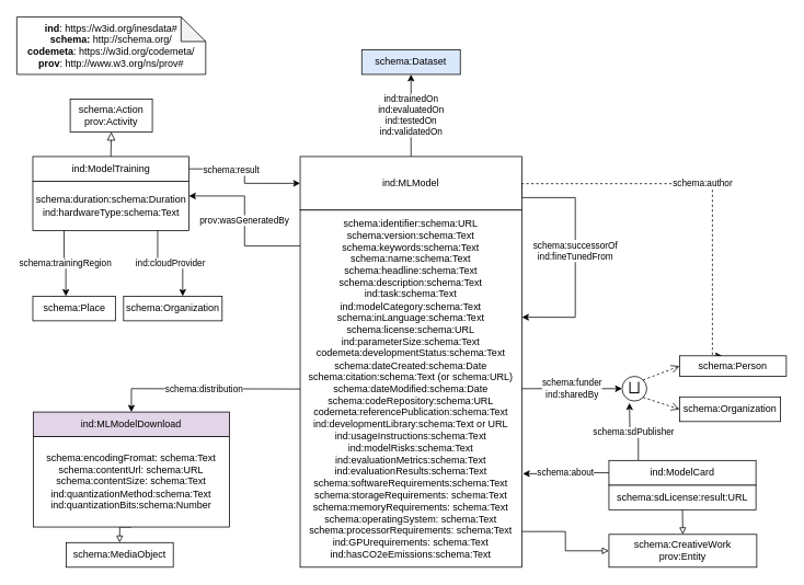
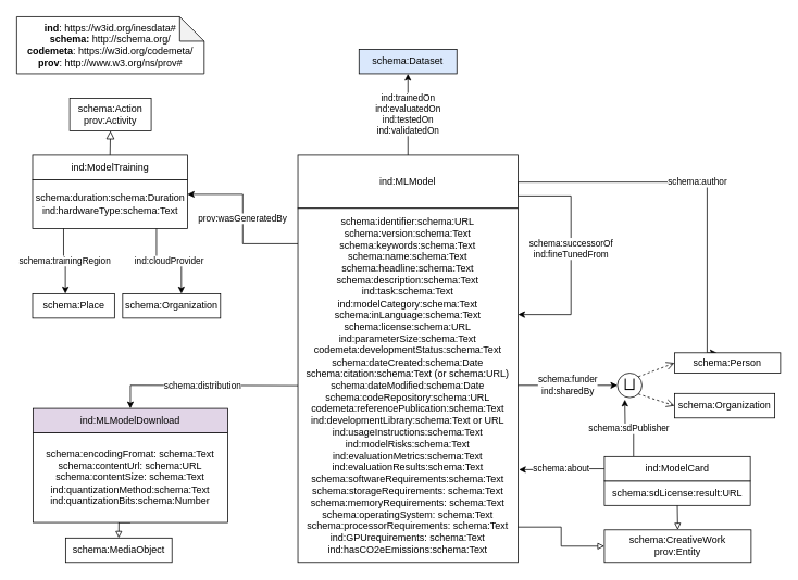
  <mxCell id="0" />
  <mxCell id="1" parent="0" />
  <mxCell id="2" value="&lt;div&gt;&lt;b&gt;ind&lt;/b&gt;: https://w3id.org/inesdata#&lt;/div&gt;&lt;div&gt;&lt;b&gt;schema:&lt;/b&gt; http://schema.org/&lt;br&gt;&lt;/div&gt;&lt;div&gt;&lt;b&gt;codemeta&lt;/b&gt;:&lt;b&gt; &lt;/b&gt;https://w3id.org/codemeta/&lt;/div&gt;&lt;div&gt;&lt;b&gt;prov&lt;/b&gt;: http://www.w3.org/ns/prov#&lt;/div&gt;" style="shape=note;whiteSpace=wrap;html=1;backgroundOutline=1;darkOpacity=0.05;" vertex="1" parent="1"><mxGeometry x="20" y="20" width="230" height="70" as="geometry" /></mxCell>
  <mxCell id="3" value="" style="endArrow=block;html=1;fontColor=#000099;exitX=0.5;exitY=0;exitDx=0;exitDy=0;endFill=0;entryX=0.5;entryY=1;entryDx=0;entryDy=0;endSize=8;arcSize=0;rounded=0;" edge="1" source="23" target="4" parent="1"><mxGeometry width="50" height="50" relative="1" as="geometry"><mxPoint x="85" y="110" as="sourcePoint" /><mxPoint x="243" y="110" as="targetPoint" /></mxGeometry></mxCell>
  <mxCell id="4" value="&lt;div&gt;schema:Action&lt;/div&gt;&lt;div&gt;prov:Activity&lt;/div&gt;" style="rounded=0;whiteSpace=wrap;html=1;snapToPoint=1;points=[[0.1,0],[0.2,0],[0.3,0],[0.4,0],[0.5,0],[0.6,0],[0.7,0],[0.8,0],[0.9,0],[0,0.1],[0,0.3],[0,0.5],[0,0.7],[0,0.9],[0.1,1],[0.2,1],[0.3,1],[0.4,1],[0.5,1],[0.6,1],[0.7,1],[0.8,1],[0.9,1],[1,0.1],[1,0.3],[1,0.5],[1,0.7],[1,0.9]];" vertex="1" parent="1"><mxGeometry x="85" y="120" width="100" height="40" as="geometry" /></mxCell>
- <mxCell id="5" style="edgeStyle=orthogonalEdgeStyle;rounded=0;orthogonalLoop=1;jettySize=auto;html=1;exitX=1;exitY=0.5;exitDx=0;exitDy=0;entryX=0;entryY=0.5;entryDx=0;entryDy=0;" edge="1" parent="1" source="23" target="29"><mxGeometry relative="1" as="geometry" /></mxCell>
- <mxCell id="6" value="&lt;div&gt;schema:result&lt;/div&gt;" style="edgeLabel;html=1;align=center;verticalAlign=middle;resizable=0;points=[];" vertex="1" connectable="0" parent="5"><mxGeometry x="-0.333" y="-1" relative="1" as="geometry"><mxPoint as="offset" /></mxGeometry></mxCell>
  <mxCell id="7" value="ind:trainedOn&lt;br&gt;ind:evaluatedOn&lt;br&gt;ind:testedOn&lt;br&gt;ind:validatedOn" style="edgeStyle=orthogonalEdgeStyle;rounded=0;orthogonalLoop=1;jettySize=auto;html=1;exitX=0.5;exitY=0;exitDx=0;exitDy=0;entryX=0.5;entryY=1;entryDx=0;entryDy=0;" edge="1" parent="1" source="29" target="10"><mxGeometry relative="1" as="geometry" /></mxCell>
- <mxCell id="8" value="schema:author" style="edgeStyle=orthogonalEdgeStyle;rounded=0;orthogonalLoop=1;jettySize=auto;html=1;exitX=1;exitY=0.7;exitDx=0;exitDy=0;entryX=0.4;entryY=0;entryDx=0;entryDy=0;dashed=1;" edge="1" parent="1" source="29" target="12"><mxGeometry relative="1" as="geometry"><mxPoint x="710" y="110" as="targetPoint" /><Array as="points"><mxPoint x="635" y="223" /><mxPoint x="867" y="223" /></Array></mxGeometry></mxCell>
+ <mxCell id="8" value="schema:author" style="edgeStyle=orthogonalEdgeStyle;rounded=0;orthogonalLoop=1;jettySize=auto;html=1;exitX=1;exitY=0.7;exitDx=0;exitDy=0;entryX=0.4;entryY=0;entryDx=0;entryDy=0;" edge="1" parent="1" source="29" target="12"><mxGeometry relative="1" as="geometry"><mxPoint x="710" y="110" as="targetPoint" /><Array as="points"><mxPoint x="635" y="223" /><mxPoint x="867" y="223" /></Array></mxGeometry></mxCell>
  <mxCell id="9" value="&lt;div&gt;schema:distribution&lt;/div&gt;" style="edgeStyle=orthogonalEdgeStyle;rounded=0;orthogonalLoop=1;jettySize=auto;html=1;exitDx=0;exitDy=0;entryX=0.5;entryY=0;entryDx=0;entryDy=0;" edge="1" parent="1" source="30" target="21"><mxGeometry relative="1" as="geometry"><mxPoint x="532" y="530" as="targetPoint" /></mxGeometry></mxCell>
  <mxCell id="10" value="schema:Dataset" style="rounded=0;whiteSpace=wrap;html=1;snapToPoint=1;points=[[0.1,0],[0.2,0],[0.3,0],[0.4,0],[0.5,0],[0.6,0],[0.7,0],[0.8,0],[0.9,0],[0,0.1],[0,0.3],[0,0.5],[0,0.7],[0,0.9],[0.1,1],[0.2,1],[0.3,1],[0.4,1],[0.5,1],[0.6,1],[0.7,1],[0.8,1],[0.9,1],[1,0.1],[1,0.3],[1,0.5],[1,0.7],[1,0.9]];fillColor=#dae8fc;" vertex="1" parent="1"><mxGeometry x="440" y="60" width="120" height="30" as="geometry" /></mxCell>
  <mxCell id="11" value="&lt;span class=&quot;st&quot;&gt;⨆&lt;/span&gt;" style="ellipse;whiteSpace=wrap;html=1;aspect=fixed;fontSize=17;" vertex="1" parent="1"><mxGeometry x="757" y="457.61" width="30" height="30" as="geometry" /></mxCell>
  <mxCell id="12" value="schema:Person" style="rounded=0;whiteSpace=wrap;html=1;snapToPoint=1;points=[[0.1,0],[0.2,0],[0.3,0],[0.4,0],[0.5,0],[0.6,0],[0.7,0],[0.8,0],[0.9,0],[0,0.1],[0,0.3],[0,0.5],[0,0.7],[0,0.9],[0.1,1],[0.2,1],[0.3,1],[0.4,1],[0.5,1],[0.6,1],[0.7,1],[0.8,1],[0.9,1],[1,0.1],[1,0.3],[1,0.5],[1,0.7],[1,0.9]];" vertex="1" parent="1"><mxGeometry x="827" y="432.61" width="130" height="25" as="geometry" /></mxCell>
  <mxCell id="13" value="schema:Organization" style="rounded=0;whiteSpace=wrap;html=1;snapToPoint=1;points=[[0.1,0],[0.2,0],[0.3,0],[0.4,0],[0.5,0],[0.6,0],[0.7,0],[0.8,0],[0.9,0],[0,0.1],[0,0.3],[0,0.5],[0,0.7],[0,0.9],[0.1,1],[0.2,1],[0.3,1],[0.4,1],[0.5,1],[0.6,1],[0.7,1],[0.8,1],[0.9,1],[1,0.1],[1,0.3],[1,0.5],[1,0.7],[1,0.9]];" vertex="1" parent="1"><mxGeometry x="827" y="482.61" width="123" height="30" as="geometry" /></mxCell>
  <mxCell id="14" value="" style="endArrow=open;html=1;fontColor=#000099;exitX=1;exitY=0;exitDx=0;exitDy=0;endFill=0;dashed=1;entryX=0;entryY=0.5;entryDx=0;entryDy=0;endSize=8;arcSize=0;rounded=0;" edge="1" source="11" target="12" parent="1"><mxGeometry width="50" height="50" relative="1" as="geometry"><mxPoint x="621" y="252.61" as="sourcePoint" /><mxPoint x="779" y="252.61" as="targetPoint" /></mxGeometry></mxCell>
  <mxCell id="15" value="" style="endArrow=open;html=1;fontColor=#000099;exitX=1;exitY=1;exitDx=0;exitDy=0;endFill=0;dashed=1;entryX=0;entryY=0.5;entryDx=0;entryDy=0;endSize=8;arcSize=0;rounded=0;" edge="1" source="11" target="13" parent="1"><mxGeometry width="50" height="50" relative="1" as="geometry"><mxPoint x="804.607" y="242.003" as="sourcePoint" /><mxPoint x="846" y="227.61" as="targetPoint" /></mxGeometry></mxCell>
  <mxCell id="16" value="schema:Place" style="rounded=0;whiteSpace=wrap;html=1;snapToPoint=1;points=[[0.1,0],[0.2,0],[0.3,0],[0.4,0],[0.5,0],[0.6,0],[0.7,0],[0.8,0],[0.9,0],[0,0.1],[0,0.3],[0,0.5],[0,0.7],[0,0.9],[0.1,1],[0.2,1],[0.3,1],[0.4,1],[0.5,1],[0.6,1],[0.7,1],[0.8,1],[0.9,1],[1,0.1],[1,0.3],[1,0.5],[1,0.7],[1,0.9]];" vertex="1" parent="1"><mxGeometry x="39.5" y="360" width="100.5" height="30" as="geometry" /></mxCell>
  <mxCell id="17" style="edgeStyle=orthogonalEdgeStyle;rounded=0;orthogonalLoop=1;jettySize=auto;html=1;exitX=0.5;exitY=1;exitDx=0;exitDy=0;entryX=0.5;entryY=0;entryDx=0;entryDy=0;endArrow=block;endFill=0;" edge="1" parent="1" source="20" target="18"><mxGeometry relative="1" as="geometry" /></mxCell>
  <mxCell id="18" value="schema:MediaObject" style="rounded=0;whiteSpace=wrap;html=1;snapToPoint=1;points=[[0.1,0],[0.2,0],[0.3,0],[0.4,0],[0.5,0],[0.6,0],[0.7,0],[0.8,0],[0.9,0],[0,0.1],[0,0.3],[0,0.5],[0,0.7],[0,0.9],[0.1,1],[0.2,1],[0.3,1],[0.4,1],[0.5,1],[0.6,1],[0.7,1],[0.8,1],[0.9,1],[1,0.1],[1,0.3],[1,0.5],[1,0.7],[1,0.9]];" vertex="1" parent="1"><mxGeometry x="80" y="660" width="130.5" height="30" as="geometry" /></mxCell>
  <mxCell id="19" value="" style="group" vertex="1" connectable="0" parent="1"><mxGeometry x="40" y="501" width="239" height="140" as="geometry" /></mxCell>
  <mxCell id="20" value="&lt;div&gt;schema:encodingFromat: schema:Text&lt;/div&gt;&lt;div&gt;schema:contentUrl: schema:URL&lt;/div&gt;&lt;div&gt;schema:contentSize: schema:Text&lt;/div&gt;&lt;div&gt;ind:quantizationMethod:schema:Text&lt;/div&gt;&lt;div&gt;ind:quantizationBits:schema:Number&lt;br&gt;&lt;/div&gt;" style="rounded=0;whiteSpace=wrap;html=1;snapToPoint=1;points=[[0.1,0],[0.2,0],[0.3,0],[0.4,0],[0.5,0],[0.6,0],[0.7,0],[0.8,0],[0.9,0],[0,0.1],[0,0.3],[0,0.5],[0,0.7],[0,0.9],[0.1,1],[0.2,1],[0.3,1],[0.4,1],[0.5,1],[0.6,1],[0.7,1],[0.8,1],[0.9,1],[1,0.1],[1,0.3],[1,0.5],[1,0.7],[1,0.9]];" vertex="1" parent="19"><mxGeometry y="30" width="239" height="110" as="geometry" /></mxCell>
  <mxCell id="21" value="ind:MLModelDownload" style="rounded=0;whiteSpace=wrap;html=1;snapToPoint=1;points=[[0.1,0],[0.2,0],[0.3,0],[0.4,0],[0.5,0],[0.6,0],[0.7,0],[0.8,0],[0.9,0],[0,0.1],[0,0.3],[0,0.5],[0,0.7],[0,0.9],[0.1,1],[0.2,1],[0.3,1],[0.4,1],[0.5,1],[0.6,1],[0.7,1],[0.8,1],[0.9,1],[1,0.1],[1,0.3],[1,0.5],[1,0.7],[1,0.9]];fillColor=#e1d5e7;" vertex="1" parent="19"><mxGeometry width="239" height="30" as="geometry" /></mxCell>
  <mxCell id="22" value="" style="group" vertex="1" connectable="0" parent="1"><mxGeometry x="129.5" y="190" width="100" height="90" as="geometry" /></mxCell>
  <mxCell id="23" value="&lt;div&gt;ind:ModelTraining&lt;/div&gt;" style="rounded=0;whiteSpace=wrap;html=1;snapToPoint=1;points=[[0.1,0],[0.2,0],[0.3,0],[0.4,0],[0.5,0],[0.6,0],[0.7,0],[0.8,0],[0.9,0],[0,0.1],[0,0.3],[0,0.5],[0,0.7],[0,0.9],[0.1,1],[0.2,1],[0.3,1],[0.4,1],[0.5,1],[0.6,1],[0.7,1],[0.8,1],[0.9,1],[1,0.1],[1,0.3],[1,0.5],[1,0.7],[1,0.9]];" vertex="1" parent="22"><mxGeometry x="-90" width="190" height="30" as="geometry" /></mxCell>
  <mxCell id="24" value="&lt;div&gt;schema:duration:schema:Duration&lt;/div&gt;&lt;div&gt;ind:hardwareType:schema:Text&lt;/div&gt;" style="rounded=0;whiteSpace=wrap;html=1;snapToPoint=1;points=[[0.1,0],[0.2,0],[0.3,0],[0.4,0],[0.5,0],[0.6,0],[0.7,0],[0.8,0],[0.9,0],[0,0.1],[0,0.3],[0,0.5],[0,0.7],[0,0.9],[0.1,1],[0.2,1],[0.3,1],[0.4,1],[0.5,1],[0.6,1],[0.7,1],[0.8,1],[0.9,1],[1,0.1],[1,0.3],[1,0.5],[1,0.7],[1,0.9]];" vertex="1" parent="22"><mxGeometry x="-90" y="30" width="190" height="60" as="geometry" /></mxCell>
  <mxCell id="25" value="schema:Organization" style="rounded=0;whiteSpace=wrap;html=1;snapToPoint=1;points=[[0.1,0],[0.2,0],[0.3,0],[0.4,0],[0.5,0],[0.6,0],[0.7,0],[0.8,0],[0.9,0],[0,0.1],[0,0.3],[0,0.5],[0,0.7],[0,0.9],[0.1,1],[0.2,1],[0.3,1],[0.4,1],[0.5,1],[0.6,1],[0.7,1],[0.8,1],[0.9,1],[1,0.1],[1,0.3],[1,0.5],[1,0.7],[1,0.9]];" vertex="1" parent="1"><mxGeometry x="150" y="360" width="120" height="30" as="geometry" /></mxCell>
  <mxCell id="26" value="&lt;div&gt;ind:cloudProvider&lt;/div&gt;" style="edgeStyle=orthogonalEdgeStyle;rounded=0;orthogonalLoop=1;jettySize=auto;html=1;exitX=0.8;exitY=1;exitDx=0;exitDy=0;entryX=0.6;entryY=0;entryDx=0;entryDy=0;" edge="1" parent="1" source="24" target="25"><mxGeometry relative="1" as="geometry" /></mxCell>
  <mxCell id="27" value="" style="group" vertex="1" connectable="0" parent="1"><mxGeometry x="365" y="190" width="270" height="500" as="geometry" /></mxCell>
  <mxCell id="28" value="&lt;div&gt;schema:successorOf&lt;/div&gt;ind:fineTunedFrom" style="edgeStyle=orthogonalEdgeStyle;rounded=0;orthogonalLoop=1;jettySize=auto;html=1;exitX=1;exitY=0.5;exitDx=0;exitDy=0;entryX=1;entryY=0.3;entryDx=0;entryDy=0;" edge="1" parent="27" source="29" target="30"><mxGeometry relative="1" as="geometry"><Array as="points"><mxPoint x="270" y="50" /><mxPoint x="335" y="50" /><mxPoint x="335" y="196" /></Array></mxGeometry></mxCell>
  <mxCell id="29" value="ind:MLModel" style="rounded=0;whiteSpace=wrap;html=1;snapToPoint=1;points=[[0.1,0],[0.2,0],[0.3,0],[0.4,0],[0.5,0],[0.6,0],[0.7,0],[0.8,0],[0.9,0],[0,0.1],[0,0.3],[0,0.5],[0,0.7],[0,0.9],[0.1,1],[0.2,1],[0.3,1],[0.4,1],[0.5,1],[0.6,1],[0.7,1],[0.8,1],[0.9,1],[1,0.1],[1,0.3],[1,0.5],[1,0.7],[1,0.9]];" vertex="1" parent="27"><mxGeometry width="270" height="65.217" as="geometry" /></mxCell>
  <mxCell id="30" value="&lt;div&gt;schema:identifier:schema:URL&lt;br&gt;schema:version:schema:Text&lt;br&gt;schema:keywords:schema:Text&lt;br&gt;schema:name:schema:Text&lt;br&gt;schema:headline:schema:Text&lt;br&gt;schema:description:schema:Text&lt;br&gt;ind:task:schema:Text&lt;br&gt;ind:modelCategory:schema:Text&lt;br&gt;schema:inLanguage:schema:Text&lt;br&gt;schema:license:schema:URL&lt;br&gt;ind:parameterSize:schema:Text&lt;br&gt;codemeta:developmentStatus:schema:Text &lt;br&gt;schema:dateCreated:schema:Date&lt;br&gt;schema:citation:schema:Text (or schema:URL)&lt;br&gt;schema:dateModified:schema:Date&lt;br&gt;schema:codeRepository:schema:URL&lt;br&gt;codemeta:referencePublication:schema:Text&lt;br&gt;ind:developmentLibrary:schema:Text or URL&lt;br&gt;ind:usageInstructions:schema:Text&lt;br&gt;ind:modelRisks:schema:Text&lt;br&gt;&lt;/div&gt;&lt;div&gt;ind:evaluationMetrics:schema:Text&lt;br&gt;ind:evaluationResults:schema:Text&lt;br&gt;&lt;/div&gt;&lt;div&gt;schema:softwareRequirements:schema:Text&lt;/div&gt;schema:storageRequirements: schema:Text&lt;br&gt;schema:memoryRequirements: schema:Text&lt;br&gt;schema:operatingSystem: schema:Text&lt;br&gt;schema:processorRequirements: schema:Text&lt;br&gt;ind:GPUrequirements: schema:Text&lt;br&gt;&lt;div&gt;ind:hasCO2eEmissions:schema:Text&lt;/div&gt;" style="rounded=0;whiteSpace=wrap;html=1;snapToPoint=1;points=[[0.1,0],[0.2,0],[0.3,0],[0.4,0],[0.5,0],[0.6,0],[0.7,0],[0.8,0],[0.9,0],[0,0.1],[0,0.3],[0,0.5],[0,0.7],[0,0.9],[0.1,1],[0.2,1],[0.3,1],[0.4,1],[0.5,1],[0.6,1],[0.7,1],[0.8,1],[0.9,1],[1,0.1],[1,0.3],[1,0.5],[1,0.7],[1,0.9]];" vertex="1" parent="27"><mxGeometry y="65.217" width="270" height="434.783" as="geometry" /></mxCell>
  <mxCell id="31" value="schema:about" style="edgeStyle=orthogonalEdgeStyle;rounded=0;orthogonalLoop=1;jettySize=auto;html=1;exitX=0;exitY=0.5;exitDx=0;exitDy=0;entryX=1.004;entryY=0.738;entryDx=0;entryDy=0;entryPerimeter=0;" edge="1" parent="1" source="36" target="30"><mxGeometry relative="1" as="geometry"><mxPoint x="640" y="645" as="targetPoint" /></mxGeometry></mxCell>
  <mxCell id="32" value="schema:sdPublisher" style="edgeStyle=orthogonalEdgeStyle;rounded=0;orthogonalLoop=1;jettySize=auto;html=1;exitX=0.2;exitY=0;exitDx=0;exitDy=0;" edge="1" parent="1" source="36"><mxGeometry relative="1" as="geometry"><mxPoint x="766" y="490" as="targetPoint" /></mxGeometry></mxCell>
  <mxCell id="33" value="schema:funder&lt;br&gt;ind:sharedBy" style="edgeStyle=orthogonalEdgeStyle;rounded=0;orthogonalLoop=1;jettySize=auto;html=1;exitX=1;exitY=0.5;exitDx=0;exitDy=0;entryX=0;entryY=0.5;entryDx=0;entryDy=0;" edge="1" parent="1" source="30" target="11"><mxGeometry relative="1" as="geometry" /></mxCell>
  <mxCell id="34" value="" style="group" vertex="1" connectable="0" parent="1"><mxGeometry x="741" y="560" width="179" height="60" as="geometry" /></mxCell>
  <mxCell id="35" value="schema:sdLicense:result:URL" style="rounded=0;whiteSpace=wrap;html=1;snapToPoint=1;points=[[0.1,0],[0.2,0],[0.3,0],[0.4,0],[0.5,0],[0.6,0],[0.7,0],[0.8,0],[0.9,0],[0,0.1],[0,0.3],[0,0.5],[0,0.7],[0,0.9],[0.1,1],[0.2,1],[0.3,1],[0.4,1],[0.5,1],[0.6,1],[0.7,1],[0.8,1],[0.9,1],[1,0.1],[1,0.3],[1,0.5],[1,0.7],[1,0.9]];" vertex="1" parent="34"><mxGeometry y="30" width="179" height="30" as="geometry" /></mxCell>
  <mxCell id="36" value="ind:ModelCard" style="rounded=0;whiteSpace=wrap;html=1;snapToPoint=1;points=[[0.1,0],[0.2,0],[0.3,0],[0.4,0],[0.5,0],[0.6,0],[0.7,0],[0.8,0],[0.9,0],[0,0.1],[0,0.3],[0,0.5],[0,0.7],[0,0.9],[0.1,1],[0.2,1],[0.3,1],[0.4,1],[0.5,1],[0.6,1],[0.7,1],[0.8,1],[0.9,1],[1,0.1],[1,0.3],[1,0.5],[1,0.7],[1,0.9]];" vertex="1" parent="34"><mxGeometry width="179" height="30" as="geometry" /></mxCell>
  <mxCell id="37" value="&lt;div&gt;schema:CreativeWork&lt;/div&gt;&lt;div&gt;prov:Entity&lt;/div&gt;" style="rounded=0;whiteSpace=wrap;html=1;snapToPoint=1;points=[[0.1,0],[0.2,0],[0.3,0],[0.4,0],[0.5,0],[0.6,0],[0.7,0],[0.8,0],[0.9,0],[0,0.1],[0,0.3],[0,0.5],[0,0.7],[0,0.9],[0.1,1],[0.2,1],[0.3,1],[0.4,1],[0.5,1],[0.6,1],[0.7,1],[0.8,1],[0.9,1],[1,0.1],[1,0.3],[1,0.5],[1,0.7],[1,0.9]];" vertex="1" parent="1"><mxGeometry x="741" y="650" width="180" height="40" as="geometry" /></mxCell>
  <mxCell id="38" style="edgeStyle=orthogonalEdgeStyle;rounded=0;orthogonalLoop=1;jettySize=auto;html=1;exitX=0.5;exitY=1;exitDx=0;exitDy=0;entryX=0.5;entryY=0;entryDx=0;entryDy=0;endArrow=block;endFill=0;" edge="1" parent="1" source="35" target="37"><mxGeometry relative="1" as="geometry" /></mxCell>
  <mxCell id="39" style="edgeStyle=orthogonalEdgeStyle;rounded=0;orthogonalLoop=1;jettySize=auto;html=1;exitX=1;exitY=0.9;exitDx=0;exitDy=0;endArrow=block;endFill=0;" edge="1" parent="1" source="30" target="37"><mxGeometry relative="1" as="geometry" /></mxCell>
  <mxCell id="40" value="schema:trainingRegion" style="edgeStyle=orthogonalEdgeStyle;rounded=0;orthogonalLoop=1;jettySize=auto;html=1;exitX=0.2;exitY=1;exitDx=0;exitDy=0;entryX=0.4;entryY=0;entryDx=0;entryDy=0;" edge="1" parent="1" source="24" target="16"><mxGeometry relative="1" as="geometry" /></mxCell>
  <mxCell id="41" value="prov:wasGeneratedBy" style="edgeStyle=orthogonalEdgeStyle;rounded=0;orthogonalLoop=1;jettySize=auto;html=1;exitX=0;exitY=0.1;exitDx=0;exitDy=0;entryX=1;entryY=0.3;entryDx=0;entryDy=0;" edge="1" parent="1" source="30" target="24"><mxGeometry relative="1" as="geometry" /></mxCell>
